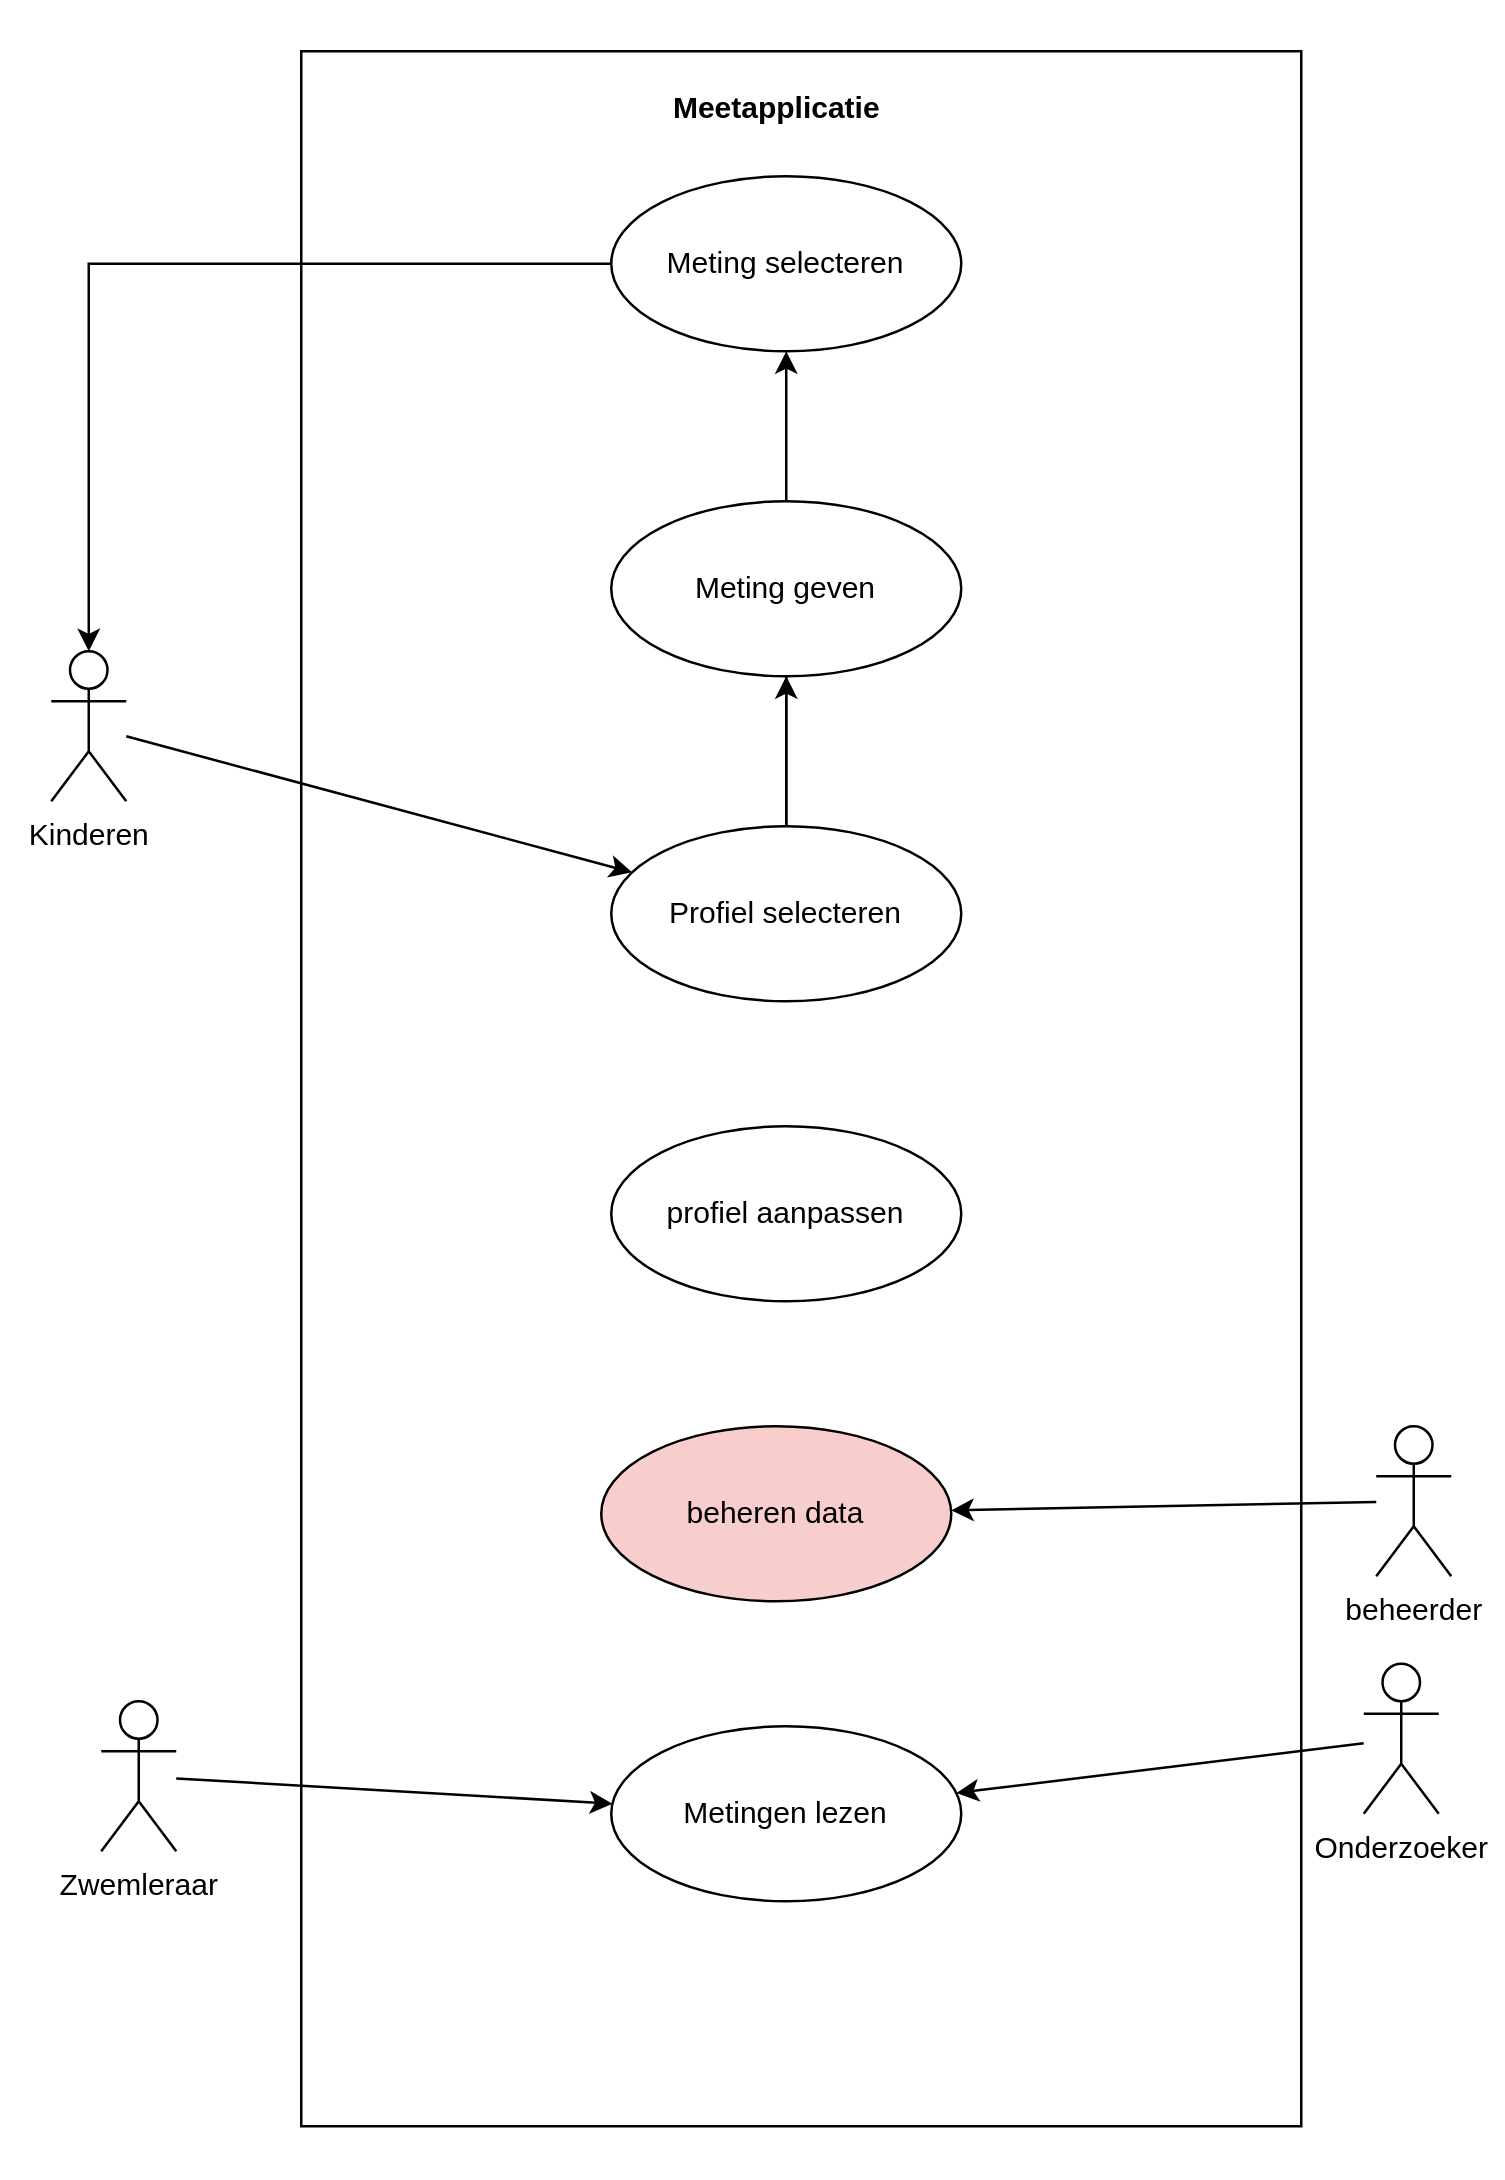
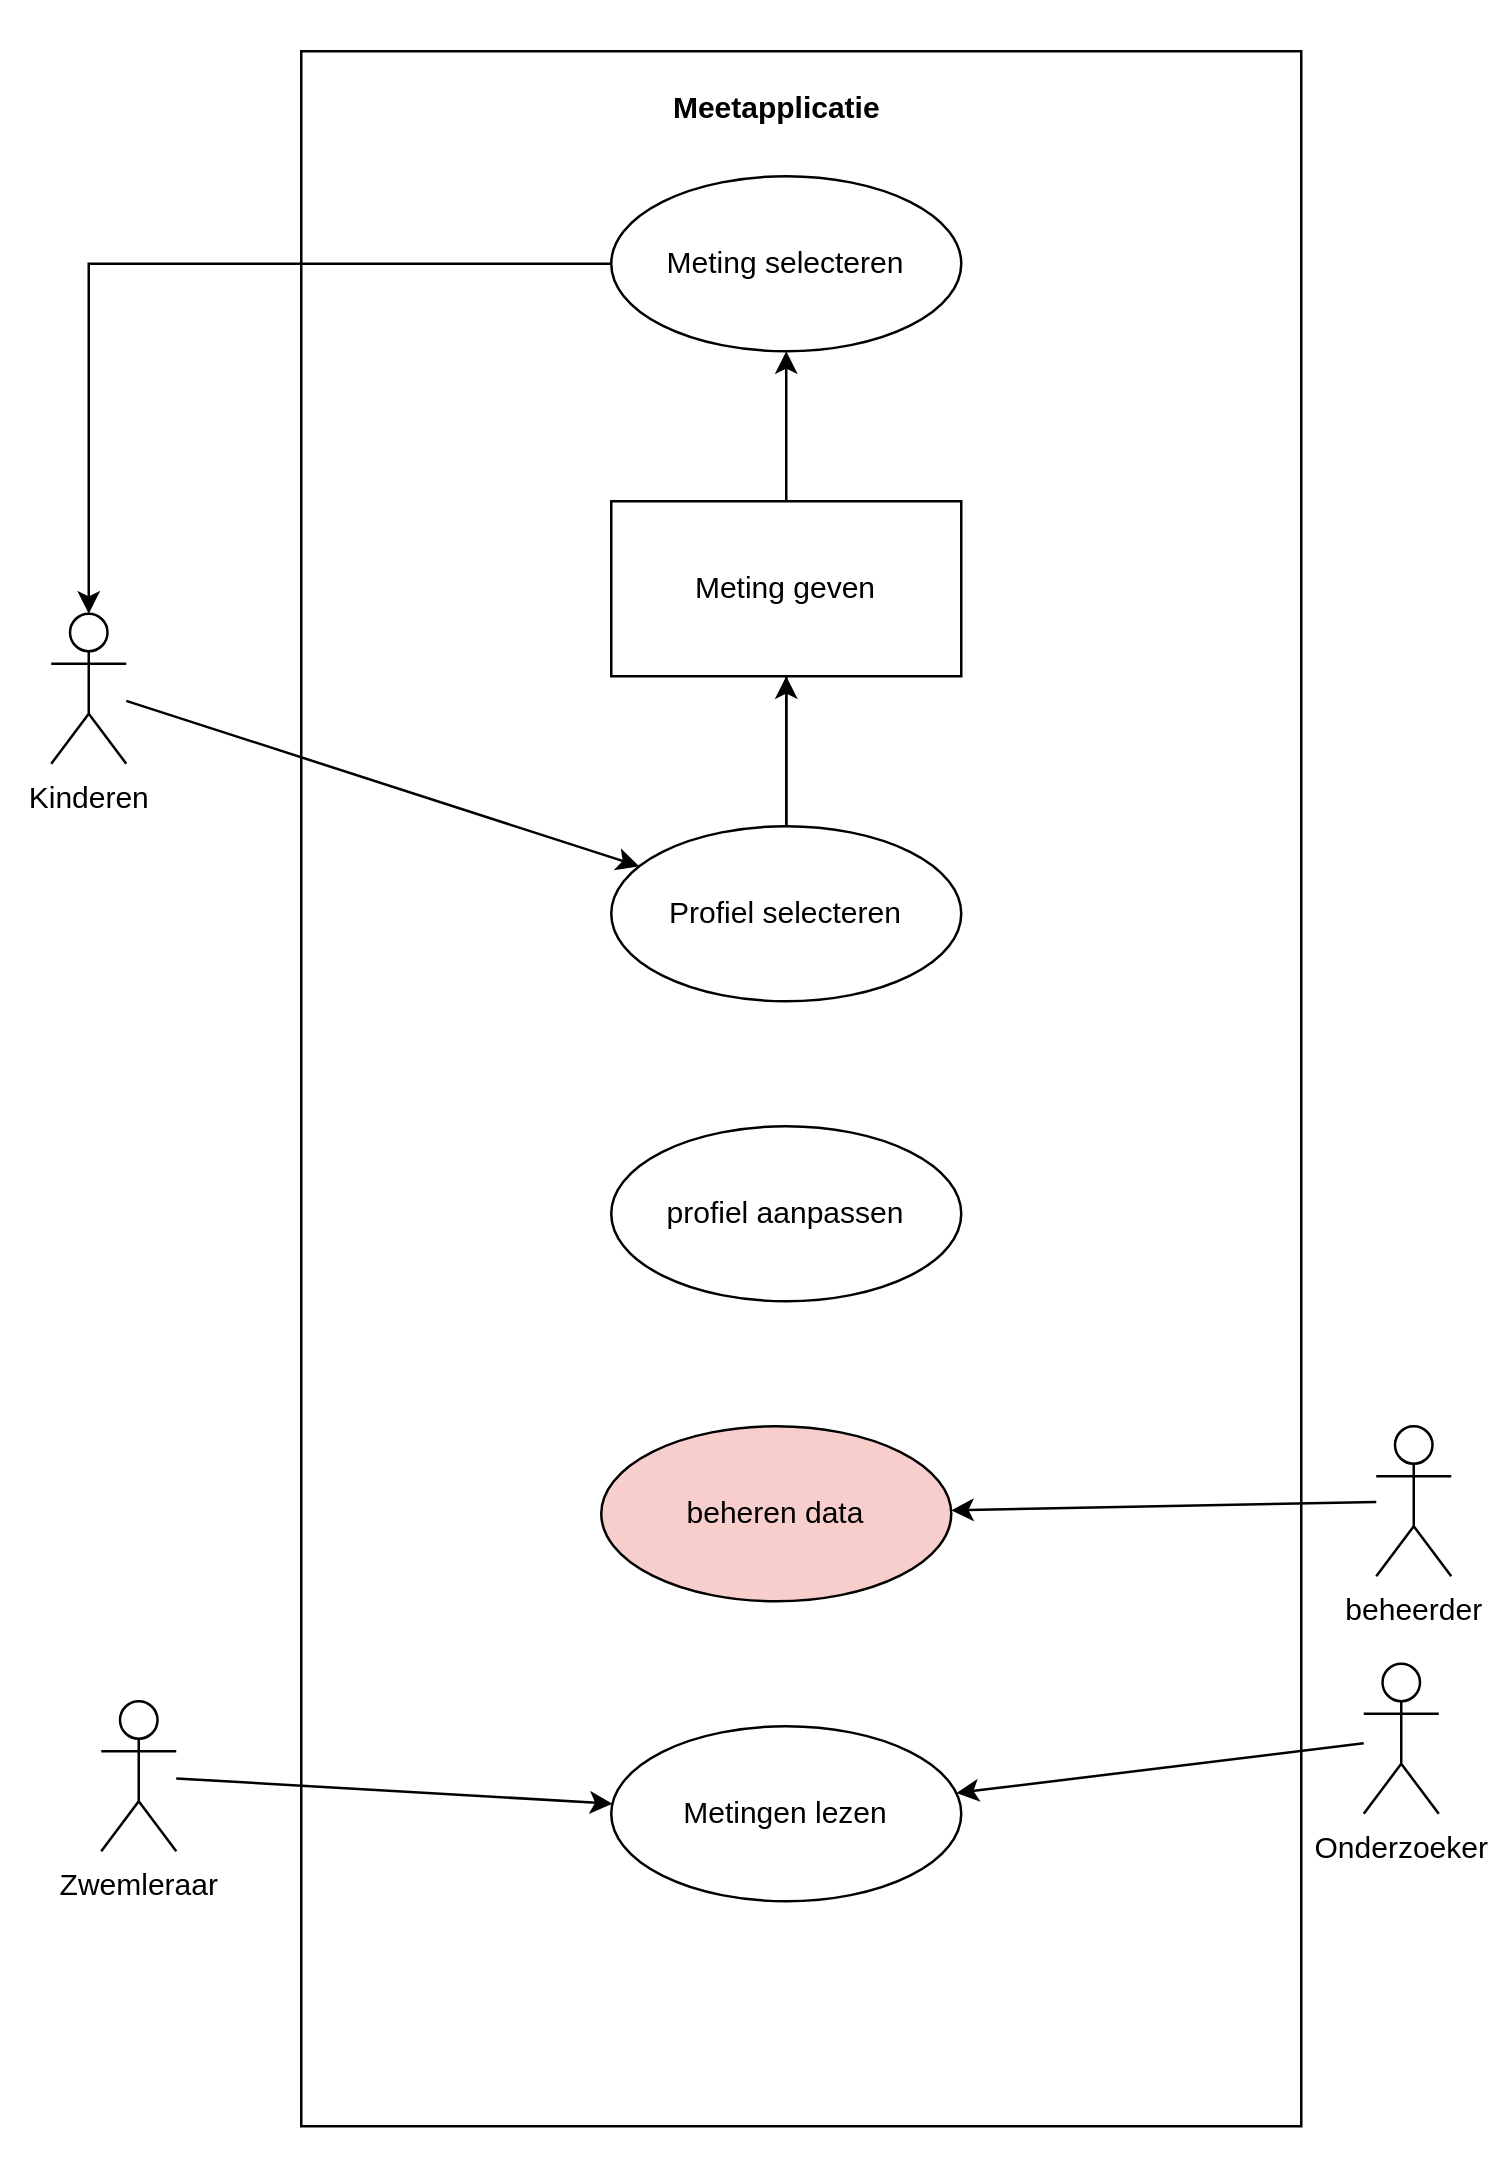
  <mxCell id="0" />
  <mxCell id="1" parent="0" />
  <mxCell id="2" value="" style="rounded=0;whiteSpace=wrap;html=1;" vertex="1" parent="1"><mxGeometry x="120" y="20" width="400" height="830" as="geometry" /></mxCell>
  <mxCell id="3" style="rounded=0;orthogonalLoop=1;jettySize=auto;html=1;" edge="1" parent="1" source="4" target="11"><mxGeometry relative="1" as="geometry" /></mxCell>
- <mxCell id="4" value="Kinderen" style="shape=umlActor;verticalLabelPosition=bottom;verticalAlign=top;html=1;outlineConnect=0;" vertex="1" parent="1"><mxGeometry x="20" y="260" width="30" height="60" as="geometry" /></mxCell>
+ <mxCell id="4" value="Kinderen" style="shape=umlActor;verticalLabelPosition=bottom;verticalAlign=top;html=1;outlineConnect=0;" vertex="1" parent="1"><mxGeometry x="20" y="245" width="30" height="60" as="geometry" /></mxCell>
  <mxCell id="5" style="rounded=0;orthogonalLoop=1;jettySize=auto;html=1;" edge="1" parent="1" source="6" target="16"><mxGeometry relative="1" as="geometry" /></mxCell>
  <mxCell id="6" value="Zwemleraar" style="shape=umlActor;verticalLabelPosition=bottom;verticalAlign=top;html=1;outlineConnect=0;" vertex="1" parent="1"><mxGeometry x="40" y="680" width="30" height="60" as="geometry" /></mxCell>
  <mxCell id="7" style="rounded=0;orthogonalLoop=1;jettySize=auto;html=1;" edge="1" parent="1" source="8" target="16"><mxGeometry relative="1" as="geometry" /></mxCell>
  <mxCell id="8" value="Onderzoeker" style="shape=umlActor;verticalLabelPosition=bottom;verticalAlign=top;html=1;outlineConnect=0;" vertex="1" parent="1"><mxGeometry x="545" y="665" width="30" height="60" as="geometry" /></mxCell>
  <mxCell id="9" style="edgeStyle=orthogonalEdgeStyle;rounded=0;orthogonalLoop=1;jettySize=auto;html=1;" edge="1" parent="1" source="11" target="13"><mxGeometry relative="1" as="geometry" /></mxCell>
  <mxCell id="10" value="" style="edgeStyle=orthogonalEdgeStyle;rounded=0;orthogonalLoop=1;jettySize=auto;html=1;" edge="1" parent="1" source="11" target="14"><mxGeometry relative="1" as="geometry" /></mxCell>
  <mxCell id="11" value="Profiel selecteren" style="ellipse;whiteSpace=wrap;html=1;" vertex="1" parent="1"><mxGeometry x="244" y="330" width="140" height="70" as="geometry" /></mxCell>
  <mxCell id="12" style="edgeStyle=orthogonalEdgeStyle;rounded=0;orthogonalLoop=1;jettySize=auto;html=1;" edge="1" parent="1" source="13" target="4"><mxGeometry relative="1" as="geometry" /></mxCell>
  <mxCell id="13" value="Meting selecteren" style="ellipse;whiteSpace=wrap;html=1;" vertex="1" parent="1"><mxGeometry x="244" y="70" width="140" height="70" as="geometry" /></mxCell>
- <mxCell id="14" value="Meting geven" style="ellipse;whiteSpace=wrap;html=1;" vertex="1" parent="1"><mxGeometry x="244" y="200" width="140" height="70" as="geometry" /></mxCell>
+ <mxCell id="14" value="Meting geven" style="whiteSpace=wrap;html=1;rounded=0;" vertex="1" parent="1"><mxGeometry x="244" y="200" width="140" height="70" as="geometry" /></mxCell>
  <mxCell id="15" value="profiel aanpassen" style="ellipse;whiteSpace=wrap;html=1;" vertex="1" parent="1"><mxGeometry x="244" y="450" width="140" height="70" as="geometry" /></mxCell>
  <mxCell id="16" value="Metingen lezen" style="ellipse;whiteSpace=wrap;html=1;" vertex="1" parent="1"><mxGeometry x="244" y="690" width="140" height="70" as="geometry" /></mxCell>
  <mxCell id="17" value="beheren data" style="ellipse;whiteSpace=wrap;html=1;fillColor=#f8cecc;" vertex="1" parent="1"><mxGeometry x="240" y="570" width="140" height="70" as="geometry" /></mxCell>
  <mxCell id="18" style="rounded=0;orthogonalLoop=1;jettySize=auto;html=1;" edge="1" parent="1" source="19" target="17"><mxGeometry relative="1" as="geometry" /></mxCell>
  <mxCell id="19" value="beheerder" style="shape=umlActor;verticalLabelPosition=bottom;verticalAlign=top;html=1;outlineConnect=0;" vertex="1" parent="1"><mxGeometry x="550" y="570" width="30" height="60" as="geometry" /></mxCell>
  <mxCell id="20" value="Meetapplicatie" style="text;align=center;fontStyle=1;verticalAlign=middle;spacingLeft=3;spacingRight=3;strokeColor=none;rotatable=0;points=[[0,0.5],[1,0.5]];portConstraint=eastwest;html=1;" vertex="1" parent="1"><mxGeometry x="270" y="30" width="80" height="26" as="geometry" /></mxCell>
